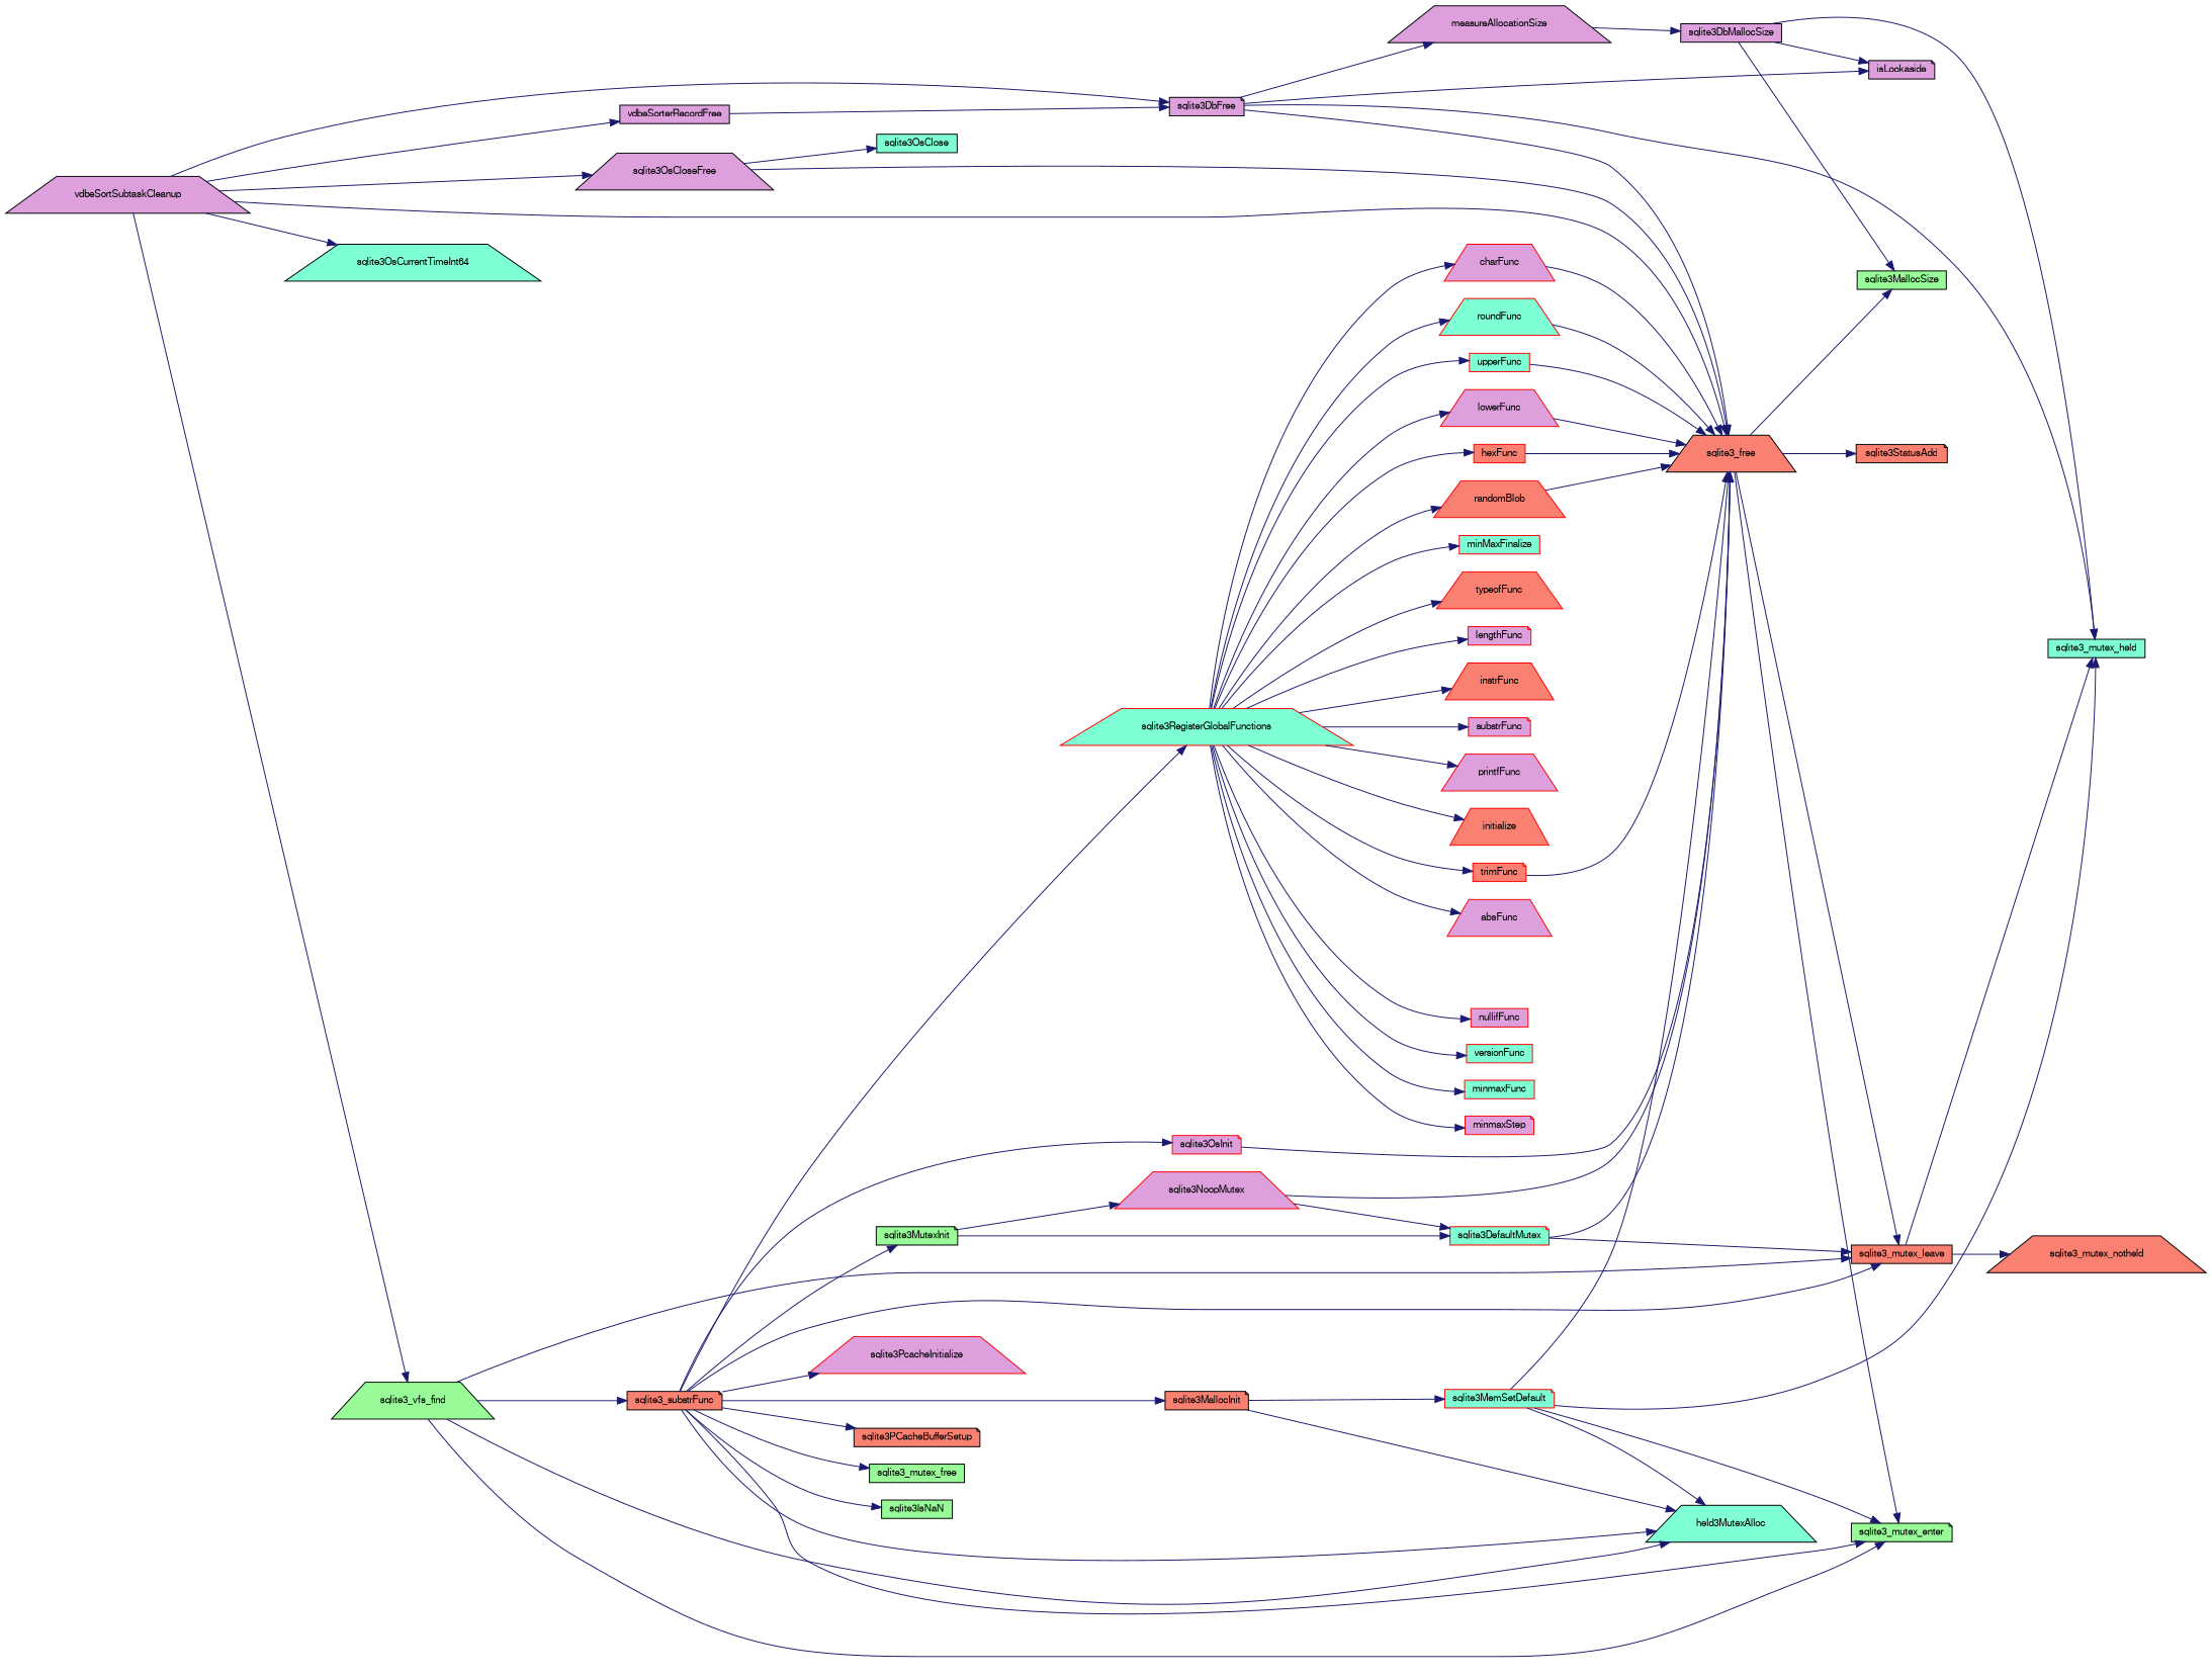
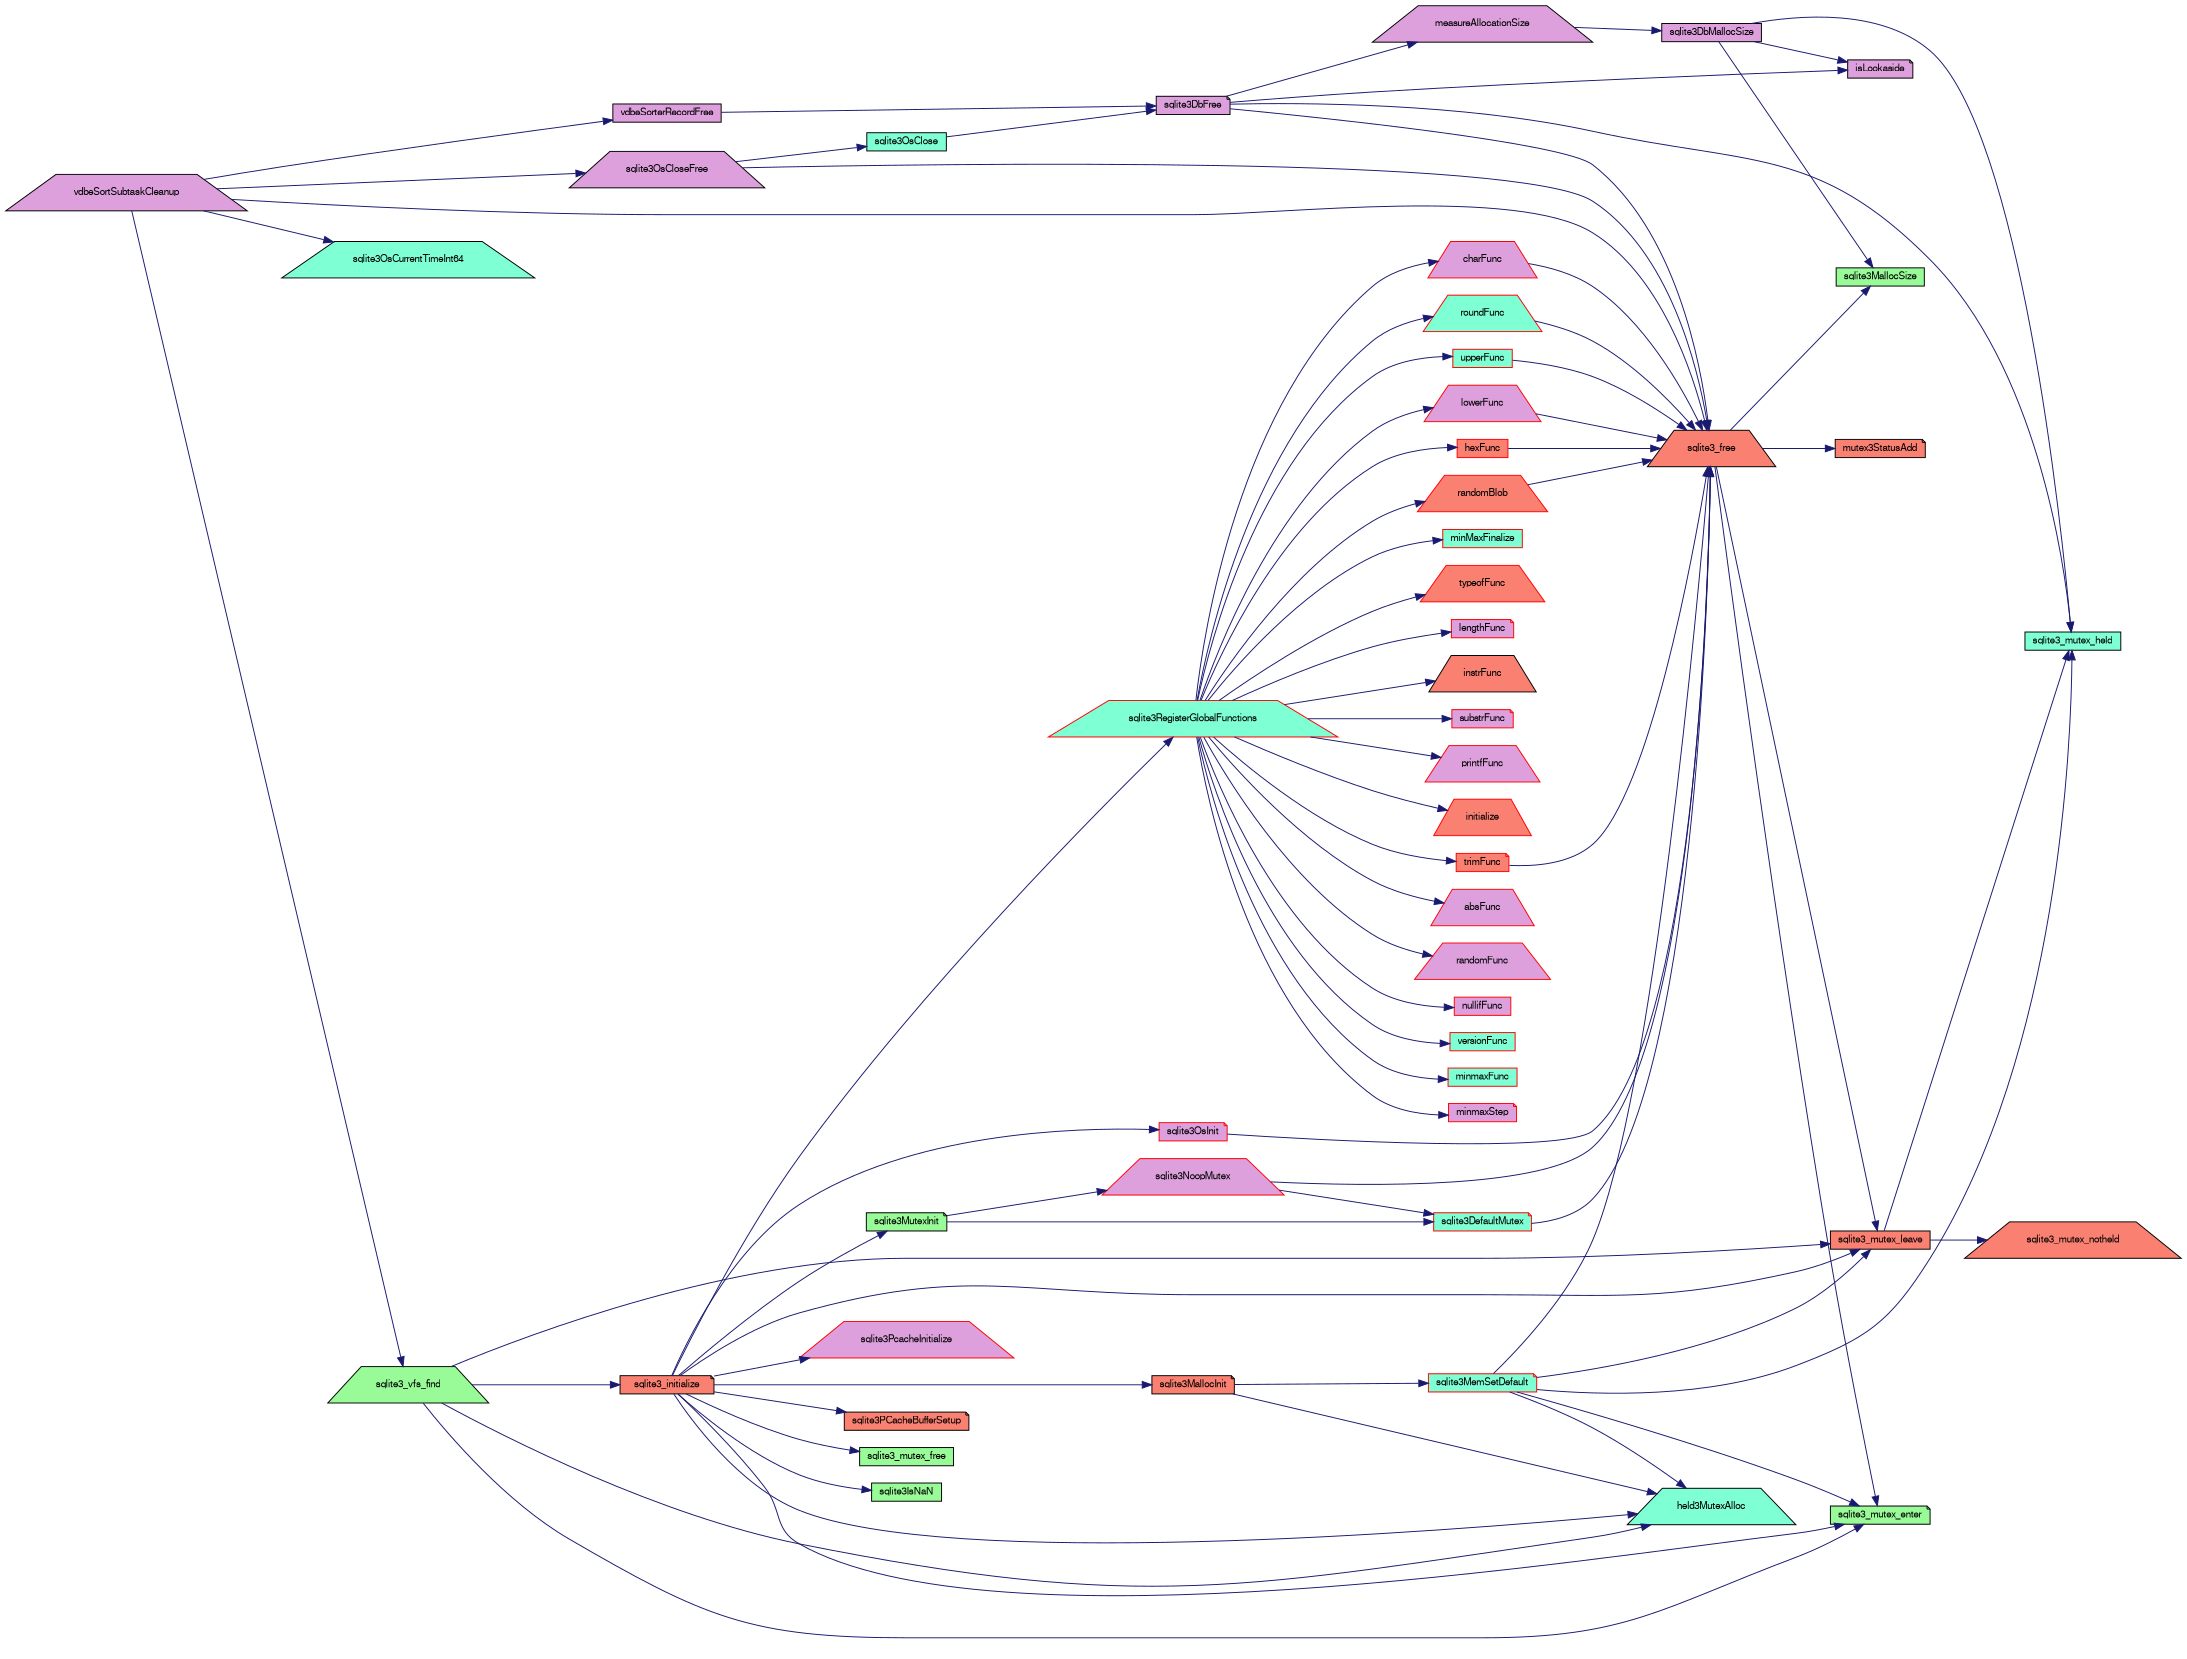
  digraph {
    rankdir=LR
    node [color=red fillcolor=plum fontname=FreeSans fontsize=10 shape=trapezium style=filled]
    edge [color=midnightblue fontname=FreeSans fontsize=10 labelfontname=FreeSans labelfontsize=10 style=solid]
    n1 [color=black fontcolor=black height=0.2 label=vdbeSortSubtaskCleanup width=0.4]
    n2 [color=black height=0.2 label=sqlite3DbFree shape=note width=0.4]
    n3 [color=black fillcolor=salmon height=0.2 label=sqlite3_free width=0.4]
    n4 [color=black height=0.2 label=vdbeSorterRecordFree shape=box width=0.4]
    n5 [color=black height=0.2 label=sqlite3OsCloseFree width=0.4]
    n6 [color=black fillcolor=aquamarine height=0.2 label=sqlite3OsCurrentTimeInt64 width=0.4]
    n7 [color=black fillcolor=palegreen height=0.2 label=sqlite3_vfs_find width=0.4]
    n8 [color=black fillcolor=aquamarine height=0.2 label=sqlite3_mutex_held shape=box width=0.4]
    n9 [color=black height=0.2 label=measureAllocationSize width=0.4]
    n10 [color=black height=0.2 label=isLookaside shape=note width=0.4]
    n11 [color=black fillcolor=palegreen height=0.2 label=sqlite3MallocSize shape=box width=0.4]
    n12 [color=black fillcolor=palegreen height=0.2 label=sqlite3_mutex_enter shape=note width=0.4]
-   n13 [color=black fillcolor=salmon height=0.2 label=sqlite3StatusAdd shape=note width=0.4]
+   n13 [color=black fillcolor=salmon height=0.2 label=mutex3StatusAdd shape=note width=0.4]
    n14 [color=black fillcolor=salmon height=0.2 label=sqlite3_mutex_leave shape=box width=0.4]
    n15 [color=black fillcolor=aquamarine height=0.2 label=sqlite3OsClose shape=box width=0.4]
-   n16 [color=black fillcolor=salmon height=0.2 label=sqlite3_substrFunc shape=note width=0.4]
+   n16 [color=black fillcolor=salmon height=0.2 label=sqlite3_initialize shape=note width=0.4]
    n17 [color=black fillcolor=aquamarine height=0.2 label=held3MutexAlloc width=0.4]
    n18 [color=black height=0.2 label=sqlite3DbMallocSize shape=box width=0.4]
    n19 [color=black fillcolor=salmon height=0.2 label=sqlite3_mutex_notheld width=0.4]
    n20 [color=black fillcolor=palegreen height=0.2 label=sqlite3MutexInit shape=note width=0.4]
    n21 [color=black fillcolor=salmon height=0.2 label=sqlite3MallocInit shape=note width=0.4]
    n22 [fillcolor=aquamarine height=0.2 label=sqlite3RegisterGlobalFunctions width=0.4]
    n23 [height=0.2 label=sqlite3PcacheInitialize width=0.4]
    n24 [height=0.2 label=sqlite3OsInit shape=note width=0.4]
    n25 [color=black fillcolor=salmon height=0.2 label=sqlite3PCacheBufferSetup shape=note width=0.4]
    n26 [color=black fillcolor=palegreen height=0.2 label=sqlite3_mutex_free shape=box width=0.4]
    n27 [color=black fillcolor=palegreen height=0.2 label=sqlite3IsNaN shape=box width=0.4]
    n28 [fillcolor=aquamarine height=0.2 label=sqlite3DefaultMutex shape=note width=0.4]
    n29 [height=0.2 label=sqlite3NoopMutex width=0.4]
    n30 [fillcolor=aquamarine height=0.2 label=sqlite3MemSetDefault shape=note width=0.4]
    n31 [fillcolor=salmon height=0.2 label=trimFunc shape=note width=0.4]
    n32 [fillcolor=aquamarine height=0.2 label=minmaxFunc shape=box width=0.4]
    n33 [height=0.2 label=minmaxStep shape=note width=0.4]
    n34 [fillcolor=aquamarine height=0.2 label=minMaxFinalize shape=box width=0.4]
    n35 [fillcolor=salmon height=0.2 label=typeofFunc width=0.4]
    n36 [height=0.2 label=lengthFunc shape=note width=0.4]
-   n37 [fillcolor=salmon height=0.2 label=instrFunc width=0.4]
+   n37 [color=black fillcolor=salmon height=0.2 label=instrFunc width=0.4]
    n38 [height=0.2 label=substrFunc shape=note width=0.4]
    n39 [height=0.2 label=printfFunc width=0.4]
    n40 [fillcolor=salmon height=0.2 label=initialize width=0.4]
    n41 [height=0.2 label=charFunc width=0.4]
    n42 [height=0.2 label=absFunc width=0.4]
    n43 [fillcolor=aquamarine height=0.2 label=roundFunc width=0.4]
    n44 [fillcolor=aquamarine height=0.2 label=upperFunc shape=box width=0.4]
    n45 [height=0.2 label=lowerFunc width=0.4]
    n46 [fillcolor=salmon height=0.2 label=hexFunc shape=box width=0.4]
+   n47 [height=0.2 label=randomFunc width=0.4]
    n48 [fillcolor=salmon height=0.2 label=randomBlob width=0.4]
    n49 [height=0.2 label=nullifFunc shape=box width=0.4]
    n50 [fillcolor=aquamarine height=0.2 label=versionFunc shape=box width=0.4]
-   n1 -> n2
+   n15 -> n2
    n1 -> n3
    n1 -> n4
    n1 -> n5
    n1 -> n6
    n1 -> n7
    n2 -> n3
    n2 -> n8
    n2 -> n9
    n2 -> n10
    n3 -> n11
    n3 -> n12
    n3 -> n13
    n3 -> n14
    n4 -> n2
    n5 -> n3
    n5 -> n15
    n7 -> n12
    n7 -> n14
    n7 -> n16
    n7 -> n17
    n9 -> n18
    n14 -> n8
    n14 -> n19
    n16 -> n12
    n16 -> n14
    n16 -> n17
    n16 -> n20
    n16 -> n21
    n16 -> n22
    n16 -> n23
    n16 -> n24
    n16 -> n25
    n16 -> n26
    n16 -> n27
    n18 -> n8
    n18 -> n10
    n18 -> n11
    n20 -> n28
    n20 -> n29
    n21 -> n17
    n21 -> n30
    n22 -> n31
    n22 -> n32
    n22 -> n33
    n22 -> n34
    n22 -> n35
    n22 -> n36
    n22 -> n37
    n22 -> n38
    n22 -> n39
    n22 -> n40
    n22 -> n41
    n22 -> n42
    n22 -> n43
    n22 -> n44
    n22 -> n45
    n22 -> n46
+   n22 -> n47
    n22 -> n48
    n22 -> n49
    n22 -> n50
    n24 -> n3
    n28 -> n3
    n29 -> n3
    n29 -> n28
    n30 -> n3
    n30 -> n8
    n30 -> n12
-   n28 -> n14
+   n30 -> n14
    n30 -> n17
    n31 -> n3
    n41 -> n3
    n43 -> n3
    n44 -> n3
    n45 -> n3
    n46 -> n3
    n48 -> n3
  }
